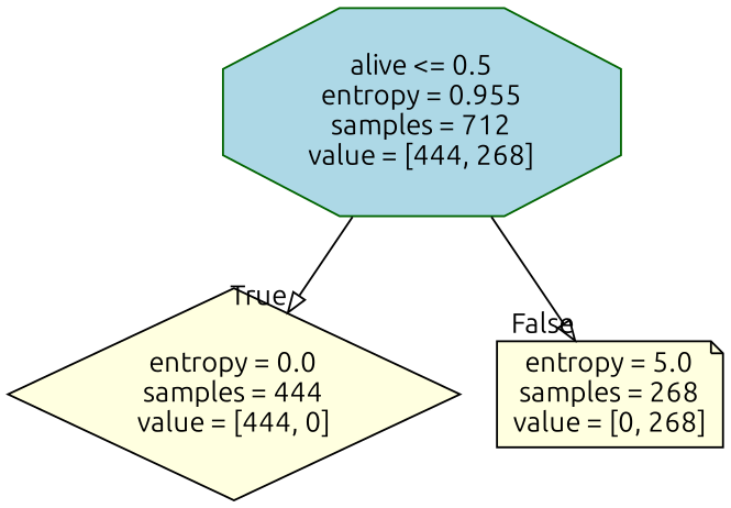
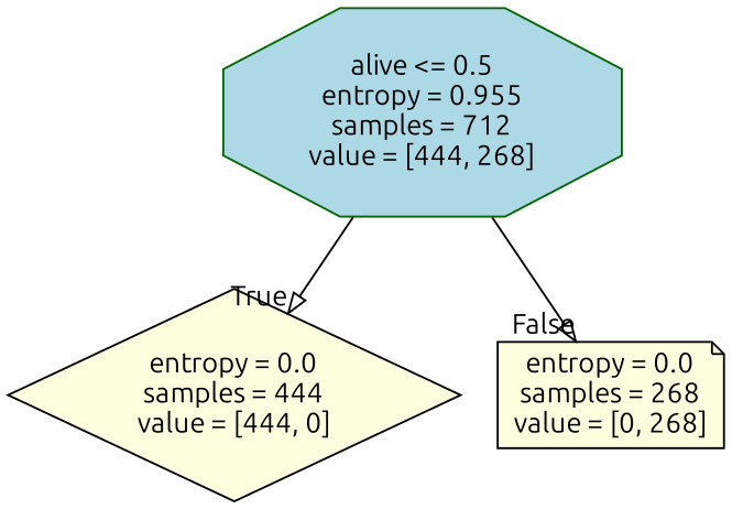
  digraph {
    fontname=Ubuntu
    node [color=black fillcolor=lightyellow fontname=Ubuntu style=filled]
    edge [fontname=Ubuntu labeldistance=2.5 arrowhead=onormal]
    n1 [color=darkgreen fillcolor=lightblue label="alive <= 0.5\nentropy = 0.955\nsamples = 712\nvalue = [444, 268]" shape=octagon]
    n2 [label="entropy = 0.0\nsamples = 444\nvalue = [444, 0]" shape=diamond]
-   n3 [label="entropy = 5.0\nsamples = 268\nvalue = [0, 268]" shape=note]
+   n3 [label="entropy = 0.0\nsamples = 268\nvalue = [0, 268]" shape=note]
    n1 -> n2 [headlabel=True labelangle=45]
    n1 -> n3 [headlabel=False labelangle=-45]
  }
